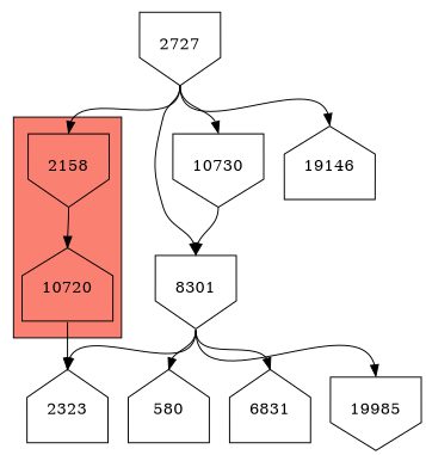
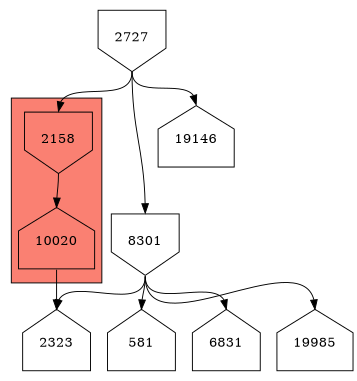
  digraph {
    node [shape=house]
    edge [headport=n tailport=s]
    2158 [height=1 shape=invhouse width=1]
-   10720 [height=1 width=1]
+   10720 [height=1 width=1 label=10020]
    2323 [height=1 width=1]
    8301 [height=1 shape=invhouse width=1]
-   581 [height=1 width=1 label=580]
+   581 [height=1 width=1]
    n6 [height=1 label=6831 width=1]
-   19985 [height=1 shape=invhouse width=1]
+   19985 [height=1 width=1]
    2727 [height=1 shape=invhouse width=1]
-   10730 [height=1 shape=invhouse width=1]
    19146 [height=1 width=1]
    subgraph cluster_1 {
      fillcolor=salmon
      style=filled
      2158
      10720
    }
    2158 -> 10720
    10720 -> 2323
    8301 -> 2323
    8301 -> 581
    8301 -> n6
    8301 -> 19985
    2727 -> 2158
    2727 -> 8301
-   2727 -> 10730
    2727 -> 19146
-   10730 -> 8301
  }
